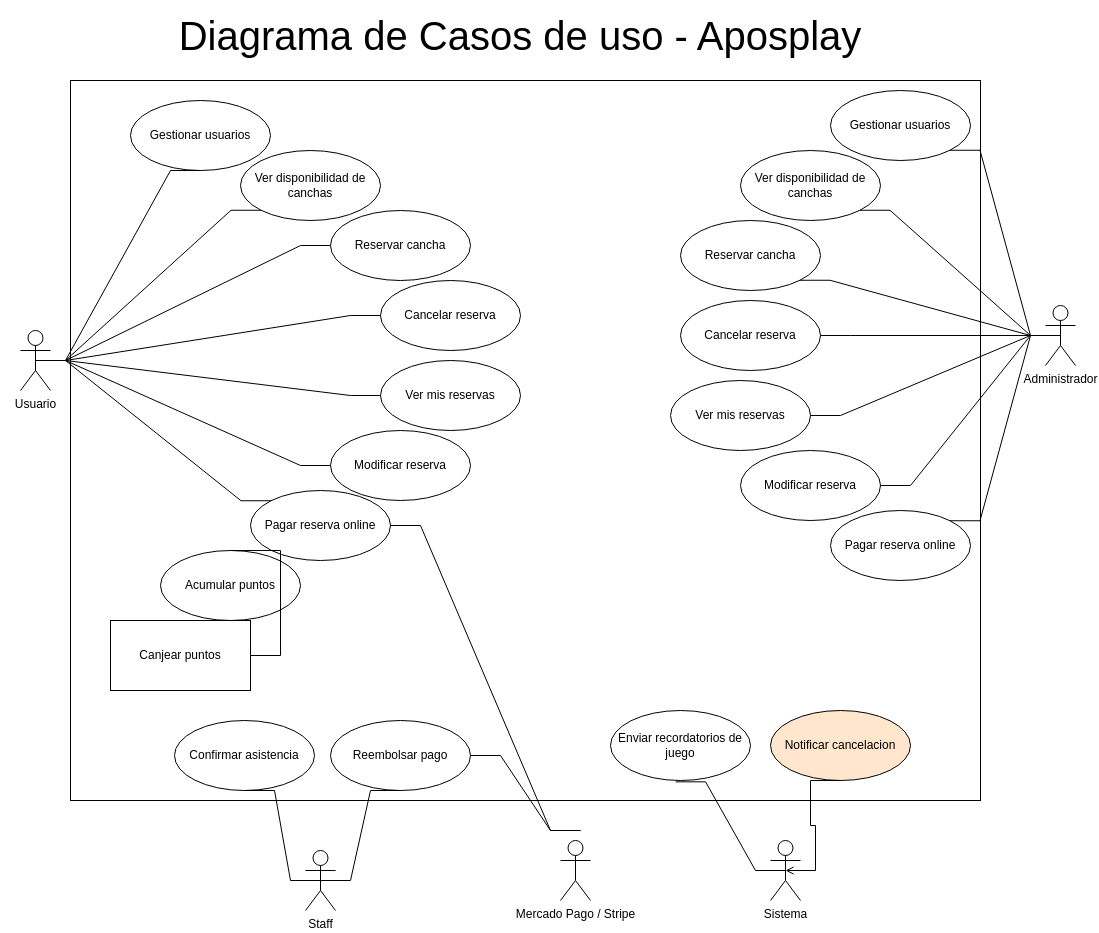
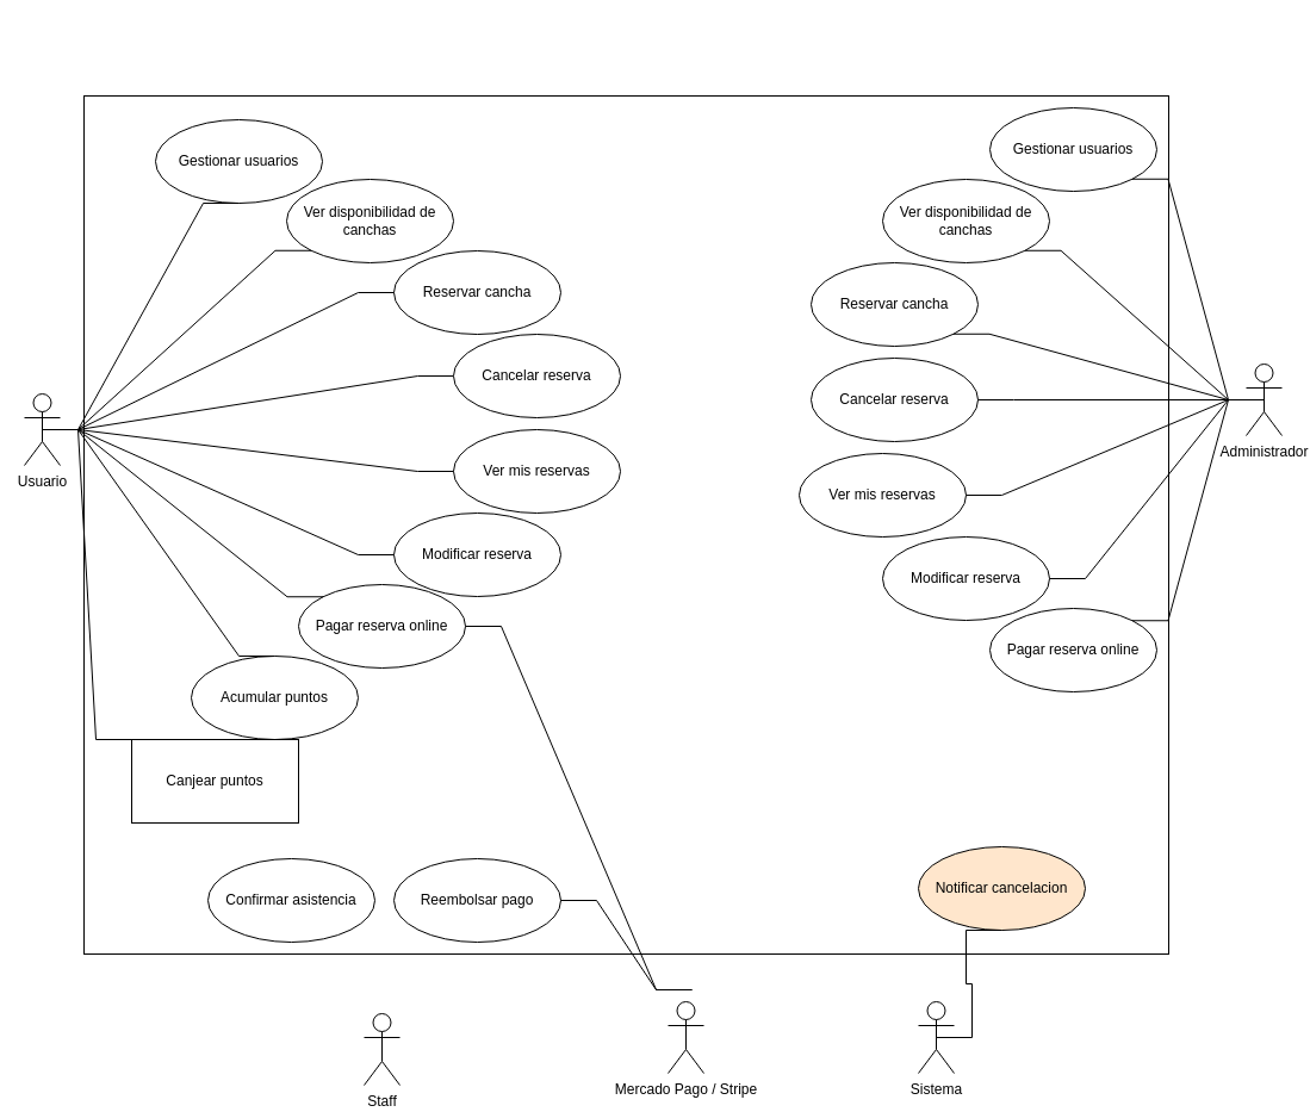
  <mxCell id="0" />
  <mxCell id="1" parent="0" />
  <mxCell id="2" value="" style="html=1;whiteSpace=wrap;" parent="1" vertex="1"><mxGeometry x="70" y="80" width="910" height="720" as="geometry" /></mxCell>
  <mxCell id="3" value="Usuario" style="shape=umlActor;verticalLabelPosition=bottom;verticalAlign=top;html=1;" parent="1" vertex="1"><mxGeometry x="20" y="330" width="30" height="60" as="geometry" /></mxCell>
  <mxCell id="4" value="Gestionar usuarios" style="ellipse;whiteSpace=wrap;html=1;" parent="1" vertex="1"><mxGeometry x="130" y="100" width="140" height="70" as="geometry" /></mxCell>
  <mxCell id="5" value="Ver disponibilidad de canchas" style="ellipse;whiteSpace=wrap;html=1;" parent="1" vertex="1"><mxGeometry x="240" y="150" width="140" height="70" as="geometry" /></mxCell>
  <mxCell id="6" value="Reservar cancha" style="ellipse;whiteSpace=wrap;html=1;" parent="1" vertex="1"><mxGeometry x="330" y="210" width="140" height="70" as="geometry" /></mxCell>
  <mxCell id="7" style="edgeStyle=entityRelationEdgeStyle;rounded=0;orthogonalLoop=1;jettySize=auto;html=1;exitX=0;exitY=0.5;exitDx=0;exitDy=0;endArrow=none;endFill=0;entryX=0.5;entryY=0.5;entryDx=0;entryDy=0;entryPerimeter=0;" parent="1" source="8" target="3" edge="1"><mxGeometry relative="1" as="geometry" /></mxCell>
  <mxCell id="8" value="Cancelar reserva" style="ellipse;whiteSpace=wrap;html=1;" parent="1" vertex="1"><mxGeometry x="380" y="280" width="140" height="70" as="geometry" /></mxCell>
  <mxCell id="9" value="Ver mis reservas" style="ellipse;whiteSpace=wrap;html=1;" parent="1" vertex="1"><mxGeometry x="380" y="360" width="140" height="70" as="geometry" /></mxCell>
  <mxCell id="10" value="Modificar reserva" style="ellipse;whiteSpace=wrap;html=1;" parent="1" vertex="1"><mxGeometry x="330" y="430" width="140" height="70" as="geometry" /></mxCell>
  <mxCell id="11" value="Pagar reserva online" style="ellipse;whiteSpace=wrap;html=1;" parent="1" vertex="1"><mxGeometry x="250" y="490" width="140" height="70" as="geometry" /></mxCell>
  <mxCell id="12" value="Acumular puntos" style="ellipse;whiteSpace=wrap;html=1;" parent="1" vertex="1"><mxGeometry x="160" y="550" width="140" height="70" as="geometry" /></mxCell>
  <mxCell id="13" value="Canjear puntos" style="whiteSpace=wrap;html=1;rounded=0;" parent="1" vertex="1"><mxGeometry x="110" y="620" width="140" height="70" as="geometry" /></mxCell>
  <mxCell id="14" style="edgeStyle=entityRelationEdgeStyle;rounded=0;orthogonalLoop=1;jettySize=auto;html=1;exitX=0;exitY=0.5;exitDx=0;exitDy=0;endArrow=none;endFill=0;entryX=0.5;entryY=0.5;entryDx=0;entryDy=0;entryPerimeter=0;" parent="1" source="9" target="3" edge="1"><mxGeometry relative="1" as="geometry"><mxPoint x="510" y="340" as="sourcePoint" /><mxPoint x="180" y="385" as="targetPoint" /></mxGeometry></mxCell>
  <mxCell id="15" style="edgeStyle=entityRelationEdgeStyle;rounded=0;orthogonalLoop=1;jettySize=auto;html=1;exitX=0;exitY=0.5;exitDx=0;exitDy=0;endArrow=none;endFill=0;entryX=0.5;entryY=0.5;entryDx=0;entryDy=0;entryPerimeter=0;" parent="1" source="10" target="3" edge="1"><mxGeometry relative="1" as="geometry"><mxPoint x="618" y="418" as="sourcePoint" /><mxPoint x="280" y="400" as="targetPoint" /></mxGeometry></mxCell>
  <mxCell id="16" style="edgeStyle=entityRelationEdgeStyle;rounded=0;orthogonalLoop=1;jettySize=auto;html=1;exitX=0;exitY=0.5;exitDx=0;exitDy=0;endArrow=none;endFill=0;entryX=0.5;entryY=0.5;entryDx=0;entryDy=0;entryPerimeter=0;" parent="1" source="6" target="3" edge="1"><mxGeometry relative="1" as="geometry"><mxPoint x="528" y="348" as="sourcePoint" /><mxPoint x="190" y="330" as="targetPoint" /></mxGeometry></mxCell>
  <mxCell id="17" style="edgeStyle=entityRelationEdgeStyle;rounded=0;orthogonalLoop=1;jettySize=auto;html=1;exitX=0;exitY=1;exitDx=0;exitDy=0;endArrow=none;endFill=0;entryX=0.5;entryY=0.5;entryDx=0;entryDy=0;entryPerimeter=0;" parent="1" source="5" target="3" edge="1"><mxGeometry relative="1" as="geometry"><mxPoint x="568" y="308" as="sourcePoint" /><mxPoint x="230" y="290" as="targetPoint" /></mxGeometry></mxCell>
  <mxCell id="18" style="edgeStyle=entityRelationEdgeStyle;rounded=0;orthogonalLoop=1;jettySize=auto;html=1;exitX=0.5;exitY=1;exitDx=0;exitDy=0;endArrow=none;endFill=0;entryX=0.5;entryY=0.5;entryDx=0;entryDy=0;entryPerimeter=0;" parent="1" source="4" target="3" edge="1"><mxGeometry relative="1" as="geometry"><mxPoint x="468" y="308" as="sourcePoint" /><mxPoint x="130" y="290" as="targetPoint" /></mxGeometry></mxCell>
  <mxCell id="19" style="edgeStyle=entityRelationEdgeStyle;rounded=0;orthogonalLoop=1;jettySize=auto;html=1;exitX=0;exitY=0;exitDx=0;exitDy=0;endArrow=none;endFill=0;entryX=0.5;entryY=0.5;entryDx=0;entryDy=0;entryPerimeter=0;" parent="1" source="11" target="3" edge="1"><mxGeometry relative="1" as="geometry"><mxPoint x="498" y="218" as="sourcePoint" /><mxPoint x="160" y="200" as="targetPoint" /></mxGeometry></mxCell>
- <mxCell id="20" style="edgeStyle=entityRelationEdgeStyle;rounded=0;orthogonalLoop=1;jettySize=auto;html=1;exitX=0.5;exitY=0;exitDx=0;exitDy=0;endArrow=none;endFill=0;" parent="1" source="12" target="13" edge="1"><mxGeometry relative="1" as="geometry"><mxPoint x="368" y="378" as="sourcePoint" /><mxPoint x="30" y="470" as="targetPoint" /></mxGeometry></mxCell>
+ <mxCell id="20" style="edgeStyle=entityRelationEdgeStyle;rounded=0;orthogonalLoop=1;jettySize=auto;html=1;exitX=0.5;exitY=0;exitDx=0;exitDy=0;endArrow=none;endFill=0;entryX=0.5;entryY=0.5;entryDx=0;entryDy=0;entryPerimeter=0;" parent="1" source="12" target="3" edge="1"><mxGeometry relative="1" as="geometry"><mxPoint x="368" y="378" as="sourcePoint" /><mxPoint x="30" y="470" as="targetPoint" /></mxGeometry></mxCell>
+ <mxCell id="21" style="edgeStyle=entityRelationEdgeStyle;rounded=0;orthogonalLoop=1;jettySize=auto;html=1;exitX=0;exitY=0;exitDx=0;exitDy=0;endArrow=none;endFill=0;entryX=0.5;entryY=0.5;entryDx=0;entryDy=0;entryPerimeter=0;" parent="1" source="13" target="3" edge="1"><mxGeometry relative="1" as="geometry"><mxPoint x="498" y="538" as="sourcePoint" /><mxPoint x="160" y="520" as="targetPoint" /></mxGeometry></mxCell>
  <mxCell id="22" value="Gestionar usuarios" style="ellipse;whiteSpace=wrap;html=1;" parent="1" vertex="1"><mxGeometry x="830" y="90" width="140" height="70" as="geometry" /></mxCell>
  <mxCell id="23" value="Ver disponibilidad de canchas" style="ellipse;whiteSpace=wrap;html=1;" parent="1" vertex="1"><mxGeometry x="740" y="150" width="140" height="70" as="geometry" /></mxCell>
  <mxCell id="24" value="Reservar cancha" style="ellipse;whiteSpace=wrap;html=1;" parent="1" vertex="1"><mxGeometry x="680" y="220" width="140" height="70" as="geometry" /></mxCell>
  <mxCell id="25" value="Cancelar reserva" style="ellipse;whiteSpace=wrap;html=1;" parent="1" vertex="1"><mxGeometry x="680" y="300" width="140" height="70" as="geometry" /></mxCell>
  <mxCell id="26" value="Ver mis reservas" style="ellipse;whiteSpace=wrap;html=1;" parent="1" vertex="1"><mxGeometry x="670" y="380" width="140" height="70" as="geometry" /></mxCell>
  <mxCell id="27" value="Modificar reserva" style="ellipse;whiteSpace=wrap;html=1;" parent="1" vertex="1"><mxGeometry x="740" y="450" width="140" height="70" as="geometry" /></mxCell>
  <mxCell id="28" value="Pagar reserva online" style="ellipse;whiteSpace=wrap;html=1;" parent="1" vertex="1"><mxGeometry x="830" y="510" width="140" height="70" as="geometry" /></mxCell>
  <mxCell id="29" value="Administrador" style="shape=umlActor;verticalLabelPosition=bottom;verticalAlign=top;html=1;" parent="1" vertex="1"><mxGeometry x="1045" y="305" width="30" height="60" as="geometry" /></mxCell>
  <mxCell id="30" style="edgeStyle=entityRelationEdgeStyle;rounded=0;orthogonalLoop=1;jettySize=auto;html=1;exitX=0.5;exitY=0.5;exitDx=0;exitDy=0;endArrow=none;endFill=0;entryX=1;entryY=0.5;entryDx=0;entryDy=0;exitPerimeter=0;" parent="1" source="29" target="25" edge="1"><mxGeometry relative="1" as="geometry"><mxPoint x="625" y="320" as="sourcePoint" /><mxPoint x="280" y="365" as="targetPoint" /></mxGeometry></mxCell>
  <mxCell id="31" style="edgeStyle=entityRelationEdgeStyle;rounded=0;orthogonalLoop=1;jettySize=auto;html=1;exitX=0.5;exitY=0.5;exitDx=0;exitDy=0;endArrow=none;endFill=0;entryX=1;entryY=1;entryDx=0;entryDy=0;exitPerimeter=0;" parent="1" source="29" target="24" edge="1"><mxGeometry relative="1" as="geometry"><mxPoint x="1185" y="330" as="sourcePoint" /><mxPoint x="930" y="330" as="targetPoint" /></mxGeometry></mxCell>
  <mxCell id="32" style="edgeStyle=entityRelationEdgeStyle;rounded=0;orthogonalLoop=1;jettySize=auto;html=1;exitX=0.5;exitY=0.5;exitDx=0;exitDy=0;endArrow=none;endFill=0;entryX=1;entryY=1;entryDx=0;entryDy=0;exitPerimeter=0;" parent="1" source="29" target="23" edge="1"><mxGeometry relative="1" as="geometry"><mxPoint x="1185" y="315" as="sourcePoint" /><mxPoint x="910" y="260" as="targetPoint" /></mxGeometry></mxCell>
  <mxCell id="33" style="edgeStyle=entityRelationEdgeStyle;rounded=0;orthogonalLoop=1;jettySize=auto;html=1;exitX=0.5;exitY=0.5;exitDx=0;exitDy=0;endArrow=none;endFill=0;entryX=1;entryY=1;entryDx=0;entryDy=0;exitPerimeter=0;" parent="1" source="29" target="22" edge="1"><mxGeometry relative="1" as="geometry"><mxPoint x="1285" y="465" as="sourcePoint" /><mxPoint x="1070" y="340" as="targetPoint" /></mxGeometry></mxCell>
  <mxCell id="34" style="edgeStyle=entityRelationEdgeStyle;rounded=0;orthogonalLoop=1;jettySize=auto;html=1;exitX=0.5;exitY=0.5;exitDx=0;exitDy=0;endArrow=none;endFill=0;entryX=1;entryY=0.5;entryDx=0;entryDy=0;exitPerimeter=0;" parent="1" source="29" target="26" edge="1"><mxGeometry relative="1" as="geometry"><mxPoint x="1315" y="615" as="sourcePoint" /><mxPoint x="1100" y="490" as="targetPoint" /></mxGeometry></mxCell>
  <mxCell id="35" style="edgeStyle=entityRelationEdgeStyle;rounded=0;orthogonalLoop=1;jettySize=auto;html=1;exitX=0.5;exitY=0.5;exitDx=0;exitDy=0;endArrow=none;endFill=0;entryX=1;entryY=0.5;entryDx=0;entryDy=0;exitPerimeter=0;" parent="1" source="29" target="27" edge="1"><mxGeometry relative="1" as="geometry"><mxPoint x="1305" y="450" as="sourcePoint" /><mxPoint x="1040" y="530" as="targetPoint" /></mxGeometry></mxCell>
  <mxCell id="36" style="edgeStyle=entityRelationEdgeStyle;rounded=0;orthogonalLoop=1;jettySize=auto;html=1;exitX=0.5;exitY=0.5;exitDx=0;exitDy=0;endArrow=none;endFill=0;entryX=1;entryY=0;entryDx=0;entryDy=0;exitPerimeter=0;" parent="1" source="29" target="28" edge="1"><mxGeometry relative="1" as="geometry"><mxPoint x="1255" y="460" as="sourcePoint" /><mxPoint x="1060" y="610" as="targetPoint" /></mxGeometry></mxCell>
  <mxCell id="37" value="Staff" style="shape=umlActor;verticalLabelPosition=bottom;verticalAlign=top;html=1;" parent="1" vertex="1"><mxGeometry x="305" y="850" width="30" height="60" as="geometry" /></mxCell>
  <mxCell id="38" value="Reembolsar pago" style="ellipse;whiteSpace=wrap;html=1;" parent="1" vertex="1"><mxGeometry x="330" y="720" width="140" height="70" as="geometry" /></mxCell>
  <mxCell id="39" value="Confirmar asistencia" style="ellipse;whiteSpace=wrap;html=1;" parent="1" vertex="1"><mxGeometry x="174" y="720" width="140" height="70" as="geometry" /></mxCell>
- <mxCell id="40" style="edgeStyle=entityRelationEdgeStyle;rounded=0;orthogonalLoop=1;jettySize=auto;html=1;exitX=0.5;exitY=1;exitDx=0;exitDy=0;endArrow=none;endFill=0;entryX=0.5;entryY=0.5;entryDx=0;entryDy=0;entryPerimeter=0;" parent="1" source="38" target="37" edge="1"><mxGeometry relative="1" as="geometry"><mxPoint x="355" y="680" as="sourcePoint" /><mxPoint x="160" y="490" as="targetPoint" /></mxGeometry></mxCell>
- <mxCell id="41" style="edgeStyle=entityRelationEdgeStyle;rounded=0;orthogonalLoop=1;jettySize=auto;html=1;exitX=0.5;exitY=1;exitDx=0;exitDy=0;endArrow=none;endFill=0;entryX=0.5;entryY=0.5;entryDx=0;entryDy=0;entryPerimeter=0;" parent="1" source="39" target="37" edge="1"><mxGeometry relative="1" as="geometry"><mxPoint x="490" y="910" as="sourcePoint" /><mxPoint x="410" y="1000" as="targetPoint" /></mxGeometry></mxCell>
  <mxCell id="42" value="Mercado Pago / Stripe" style="shape=umlActor;verticalLabelPosition=bottom;verticalAlign=top;html=1;" parent="1" vertex="1"><mxGeometry x="560" y="840" width="30" height="60" as="geometry" /></mxCell>
- <mxCell id="43" value="Diagrama de Casos de uso - Aposplay" style="text;html=1;align=center;verticalAlign=middle;whiteSpace=wrap;rounded=0;fontSize=40;" parent="1" vertex="1"><mxGeometry x="70" y="20" width="900" height="30" as="geometry" /></mxCell>
  <mxCell id="44" style="edgeStyle=entityRelationEdgeStyle;rounded=0;orthogonalLoop=1;jettySize=auto;html=1;exitX=1;exitY=0.5;exitDx=0;exitDy=0;endArrow=none;endFill=0;" edge="1" parent="1" source="38"><mxGeometry relative="1" as="geometry"><mxPoint x="600" y="790" as="sourcePoint" /><mxPoint x="580" y="830" as="targetPoint" /></mxGeometry></mxCell>
  <mxCell id="45" style="edgeStyle=entityRelationEdgeStyle;rounded=0;orthogonalLoop=1;jettySize=auto;html=1;exitX=1;exitY=0.5;exitDx=0;exitDy=0;endArrow=none;endFill=0;" edge="1" parent="1" source="11"><mxGeometry relative="1" as="geometry"><mxPoint x="710" y="790" as="sourcePoint" /><mxPoint x="580" y="830" as="targetPoint" /><Array as="points"><mxPoint x="480" y="580" /><mxPoint x="560" y="700" /><mxPoint x="520" y="660" /><mxPoint x="510" y="690" /></Array></mxGeometry></mxCell>
  <mxCell id="46" value="Sistema" style="shape=umlActor;verticalLabelPosition=bottom;verticalAlign=top;html=1;" vertex="1" parent="1"><mxGeometry x="770" y="840" width="30" height="60" as="geometry" /></mxCell>
- <mxCell id="47" value="Enviar recordatorios de juego" style="ellipse;whiteSpace=wrap;html=1;" vertex="1" parent="1"><mxGeometry x="610" y="710" width="140" height="70" as="geometry" /></mxCell>
  <mxCell id="48" value="Notificar cancelacion" style="ellipse;whiteSpace=wrap;html=1;fillColor=#ffe6cc;" vertex="1" parent="1"><mxGeometry x="770" y="710" width="140" height="70" as="geometry" /></mxCell>
- <mxCell id="49" style="edgeStyle=entityRelationEdgeStyle;rounded=0;orthogonalLoop=1;jettySize=auto;html=1;exitX=0.465;exitY=1.019;exitDx=0;exitDy=0;endArrow=none;endFill=0;exitPerimeter=0;entryX=0.5;entryY=0.5;entryDx=0;entryDy=0;entryPerimeter=0;" edge="1" parent="1" source="47" target="46"><mxGeometry relative="1" as="geometry"><mxPoint x="480" y="750" as="sourcePoint" /><mxPoint x="780" y="830" as="targetPoint" /><Array as="points"><mxPoint x="760" y="760" /></Array></mxGeometry></mxCell>
- <mxCell id="50" style="edgeStyle=entityRelationEdgeStyle;rounded=0;orthogonalLoop=1;jettySize=auto;html=1;exitX=0.5;exitY=1;exitDx=0;exitDy=0;endArrow=open;endFill=0;entryX=0.5;entryY=0.5;entryDx=0;entryDy=0;entryPerimeter=0;" edge="1" parent="1" source="48" target="46"><mxGeometry relative="1" as="geometry"><mxPoint x="690" y="871" as="sourcePoint" /><mxPoint x="795" y="920" as="targetPoint" /><Array as="points"><mxPoint x="775" y="850" /></Array></mxGeometry></mxCell>
+ <mxCell id="50" style="edgeStyle=entityRelationEdgeStyle;rounded=0;orthogonalLoop=1;jettySize=auto;html=1;exitX=0.5;exitY=1;exitDx=0;exitDy=0;endArrow=none;endFill=0;entryX=0.5;entryY=0.5;entryDx=0;entryDy=0;entryPerimeter=0;" edge="1" parent="1" source="48" target="46"><mxGeometry relative="1" as="geometry"><mxPoint x="690" y="871" as="sourcePoint" /><mxPoint x="795" y="920" as="targetPoint" /><Array as="points"><mxPoint x="775" y="850" /></Array></mxGeometry></mxCell>
